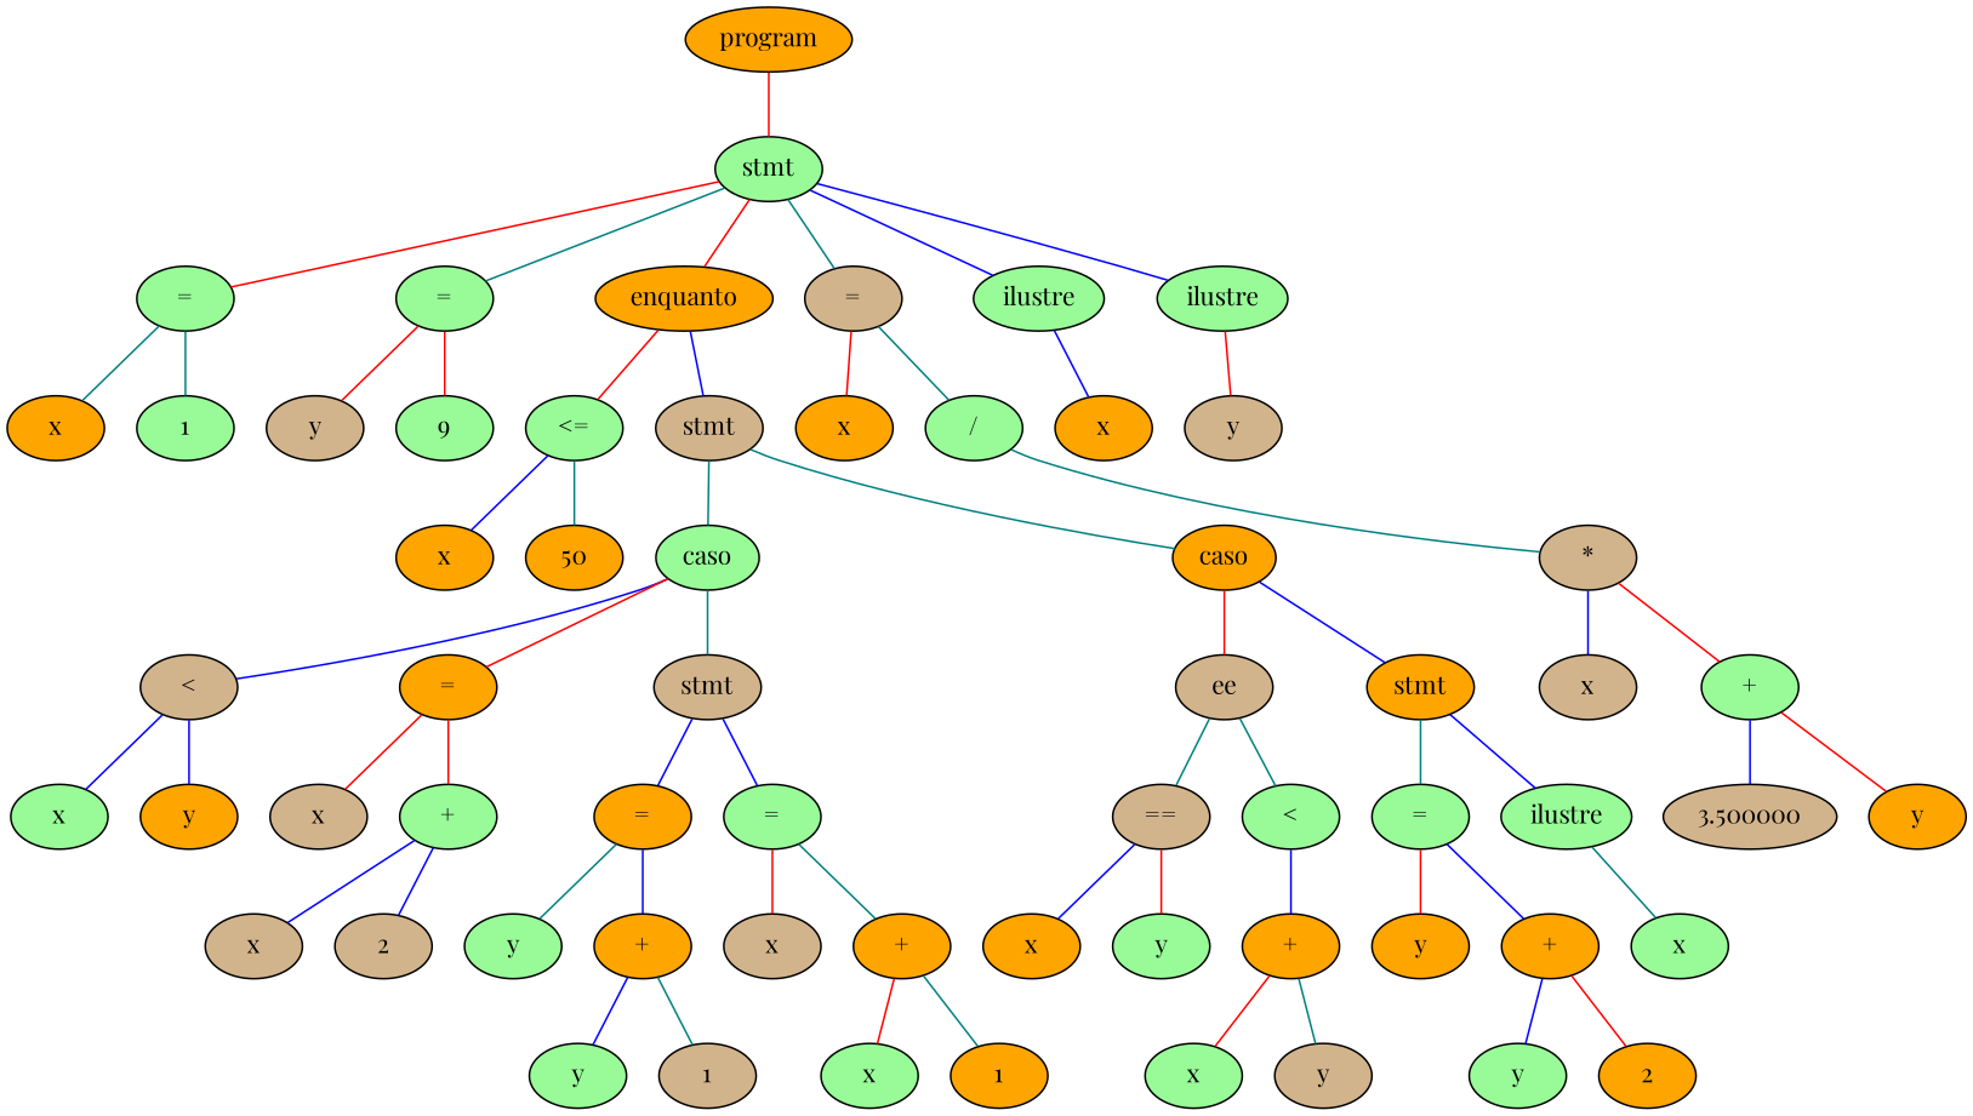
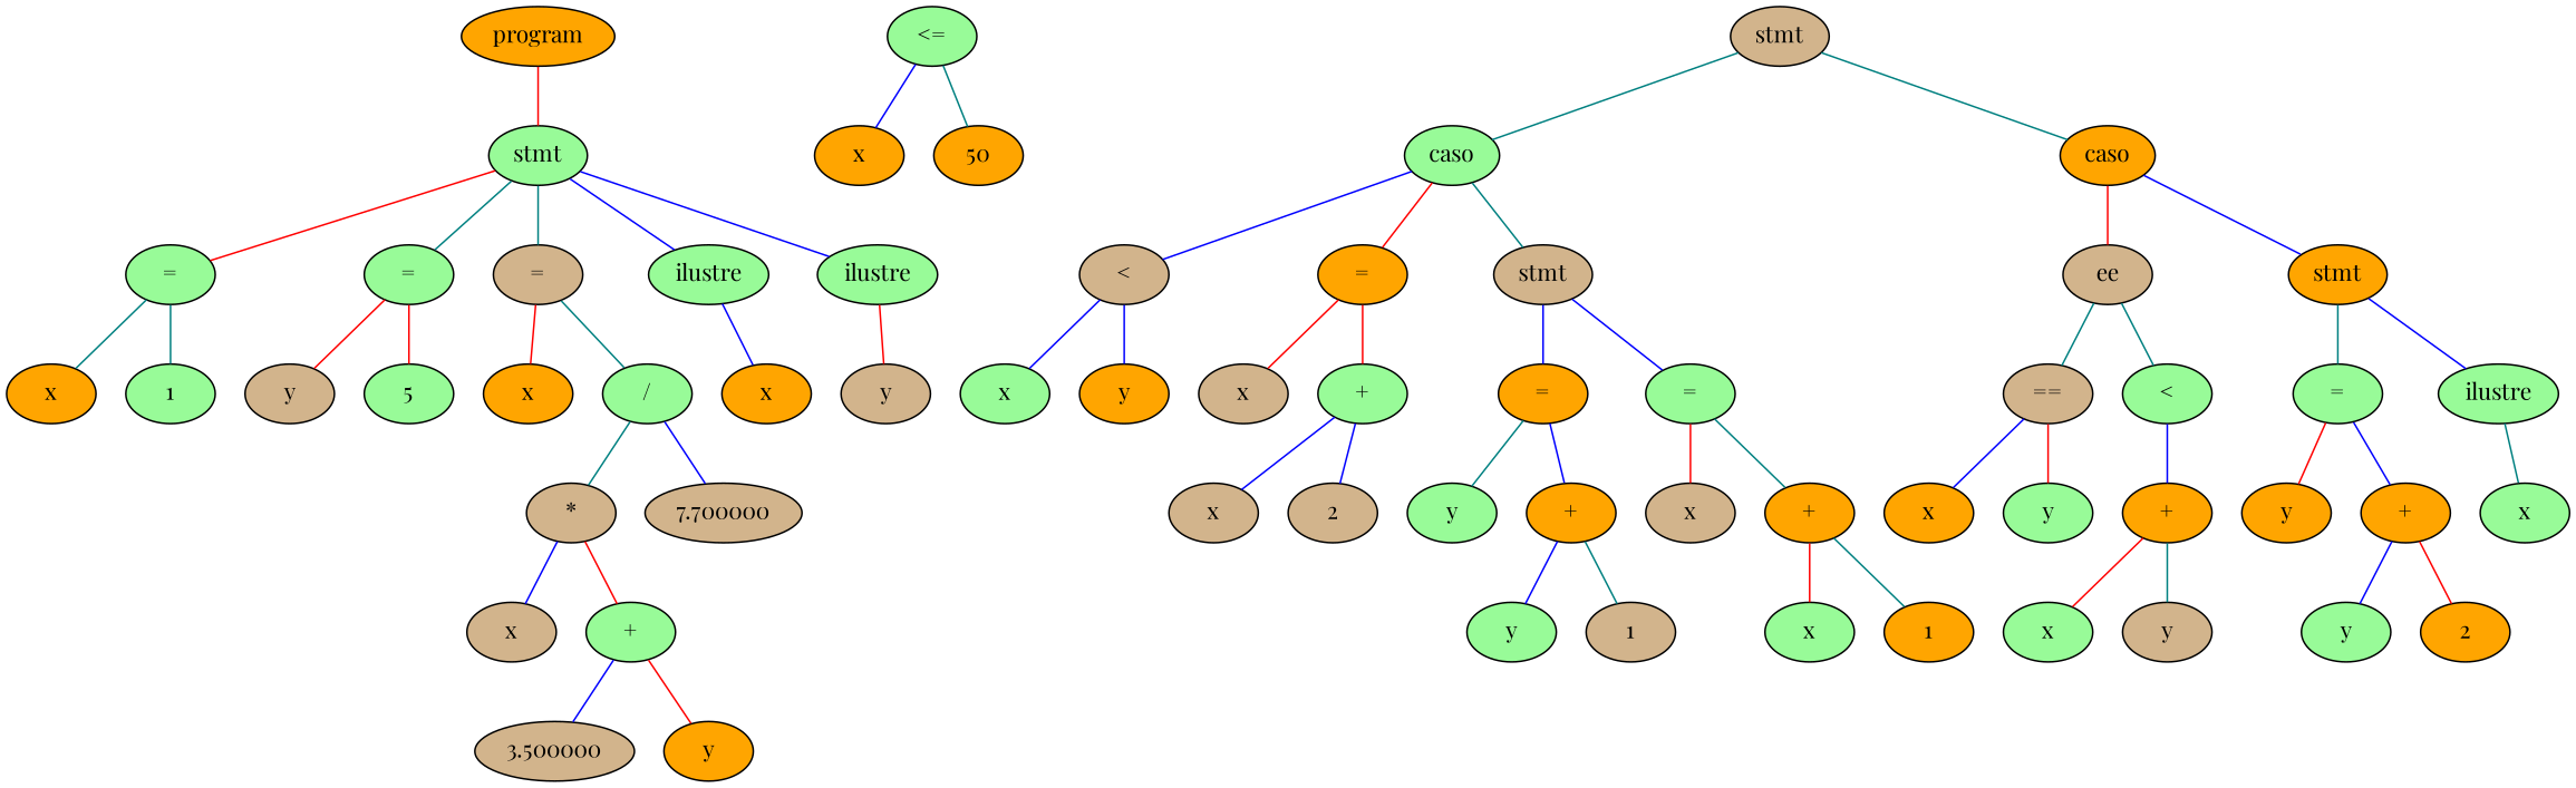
  graph {
    fontname="Playfair Display"
    node [fillcolor=palegreen fontname="Playfair Display" style=filled]
    edge [color=blue fontname="Playfair Display"]
    n1 [fillcolor=orange label=program]
    n2 [label=stmt]
    n3 [label="="]
    n4 [label="="]
-   n5 [fillcolor=orange label=enquanto]
    n6 [fillcolor=tan label="="]
    n7 [label=ilustre]
    n8 [label=ilustre]
    n9 [fillcolor=orange label=x]
    n10 [label=1]
    n11 [fillcolor=tan label=y]
-   n12 [label=9]
+   n12 [label=5]
    n13 [label="<="]
    n14 [fillcolor=tan label=stmt]
    n15 [fillcolor=orange label=x]
    n16 [label="/"]
    n17 [fillcolor=orange label=x]
    n18 [fillcolor=tan label=y]
    n19 [fillcolor=orange label=x]
    n20 [fillcolor=orange label=50]
    n21 [label=caso]
    n22 [fillcolor=orange label=caso]
    n23 [fillcolor=tan label="<"]
    n24 [fillcolor=orange label="="]
    n25 [fillcolor=tan label=stmt]
    n26 [fillcolor=tan label=ee]
    n27 [fillcolor=orange label=stmt]
    n28 [label=x]
    n29 [fillcolor=orange label=y]
    n30 [fillcolor=tan label=x]
    n31 [label="+"]
    n32 [fillcolor=orange label="="]
    n33 [label="="]
    n34 [fillcolor=tan label=x]
    n35 [fillcolor=tan label=2]
    n36 [label=y]
    n37 [fillcolor=orange label="+"]
    n38 [fillcolor=tan label=x]
    n39 [fillcolor=orange label="+"]
    n40 [label=y]
    n41 [fillcolor=tan label=1]
    n42 [label=x]
    n43 [fillcolor=orange label=1]
    n44 [fillcolor=tan label="=="]
    n45 [label="<"]
    n46 [label="="]
    n47 [label=ilustre]
    n48 [fillcolor=orange label=x]
    n49 [label=y]
    n50 [fillcolor=orange label="+"]
    n51 [label=x]
    n52 [fillcolor=tan label=y]
    n53 [fillcolor=orange label=y]
    n54 [fillcolor=orange label="+"]
    n55 [label=x]
    n56 [label=y]
    n57 [fillcolor=orange label=2]
    n58 [fillcolor=tan label="*"]
+   n59 [fillcolor=tan label=7.700000]
    n60 [fillcolor=tan label=x]
    n61 [label="+"]
    n62 [fillcolor=tan label=3.500000]
    n63 [fillcolor=orange label=y]
    n1 -- n2 [color=red]
    n2 -- n3 [color=red]
    n2 -- n4 [color=teal]
-   n2 -- n5 [color=red]
    n2 -- n6 [color=teal]
    n2 -- n7
    n2 -- n8
    n3 -- n9 [color=teal]
    n3 -- n10 [color=teal]
    n4 -- n11 [color=red]
    n4 -- n12 [color=red]
-   n5 -- n13 [color=red]
-   n5 -- n14
    n6 -- n15 [color=red]
    n6 -- n16 [color=teal]
    n7 -- n17
    n8 -- n18 [color=red]
    n13 -- n19
    n13 -- n20 [color=teal]
    n14 -- n21 [color=teal]
    n14 -- n22 [color=teal]
    n16 -- n58 [color=teal]
+   n16 -- n59
    n21 -- n23
    n21 -- n24 [color=red]
    n21 -- n25 [color=teal]
    n22 -- n26 [color=red]
    n22 -- n27
    n23 -- n28
    n23 -- n29
    n24 -- n30 [color=red]
    n24 -- n31 [color=red]
    n25 -- n32
    n25 -- n33
    n26 -- n44 [color=teal]
    n26 -- n45 [color=teal]
    n27 -- n46 [color=teal]
    n27 -- n47
    n31 -- n34
    n31 -- n35
    n32 -- n36 [color=teal]
    n32 -- n37
    n33 -- n38 [color=red]
    n33 -- n39 [color=teal]
    n37 -- n40
    n37 -- n41 [color=teal]
    n39 -- n42 [color=red]
    n39 -- n43 [color=teal]
    n44 -- n48
    n44 -- n49 [color=red]
    n45 -- n50
    n46 -- n53 [color=red]
    n46 -- n54
    n47 -- n55 [color=teal]
    n50 -- n51 [color=red]
    n50 -- n52 [color=teal]
    n54 -- n56
    n54 -- n57 [color=red]
    n58 -- n60
    n58 -- n61 [color=red]
    n61 -- n62
    n61 -- n63 [color=red]
  }
